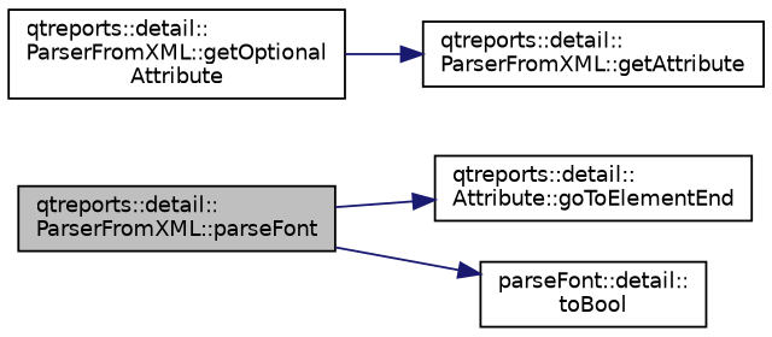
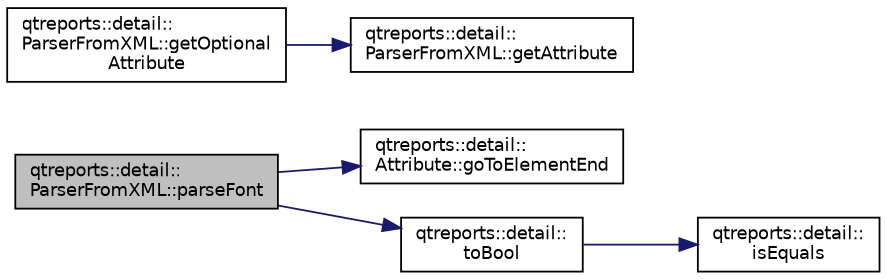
  digraph {
    rankdir=LR
    node [color=black fontname=Helvetica fontsize=10 shape=record]
    edge [color=midnightblue fontname=Helvetica fontsize=10 labelfontname=Helvetica labelfontsize=10 style=solid]
    n1 [fillcolor=grey75 fontcolor=black height=0.2 label="qtreports::detail::\lParserFromXML::parseFont" style=filled width=0.4]
    n2 [height=0.2 label="qtreports::detail::\lAttribute::goToElementEnd" width=0.4]
-   n3 [height=0.2 label="parseFont::detail::\ltoBool" width=0.4]
+   n3 [height=0.2 label="qtreports::detail::\ltoBool" width=0.4]
    n4 [height=0.2 label="qtreports::detail::\lParserFromXML::getOptional\lAttribute" width=0.4]
    n5 [height=0.2 label="qtreports::detail::\lParserFromXML::getAttribute" width=0.4]
+   n6 [height=0.2 label="qtreports::detail::\lisEquals" width=0.4]
    n1 -> n2
    n1 -> n3
+   n3 -> n6
    n4 -> n5
  }
